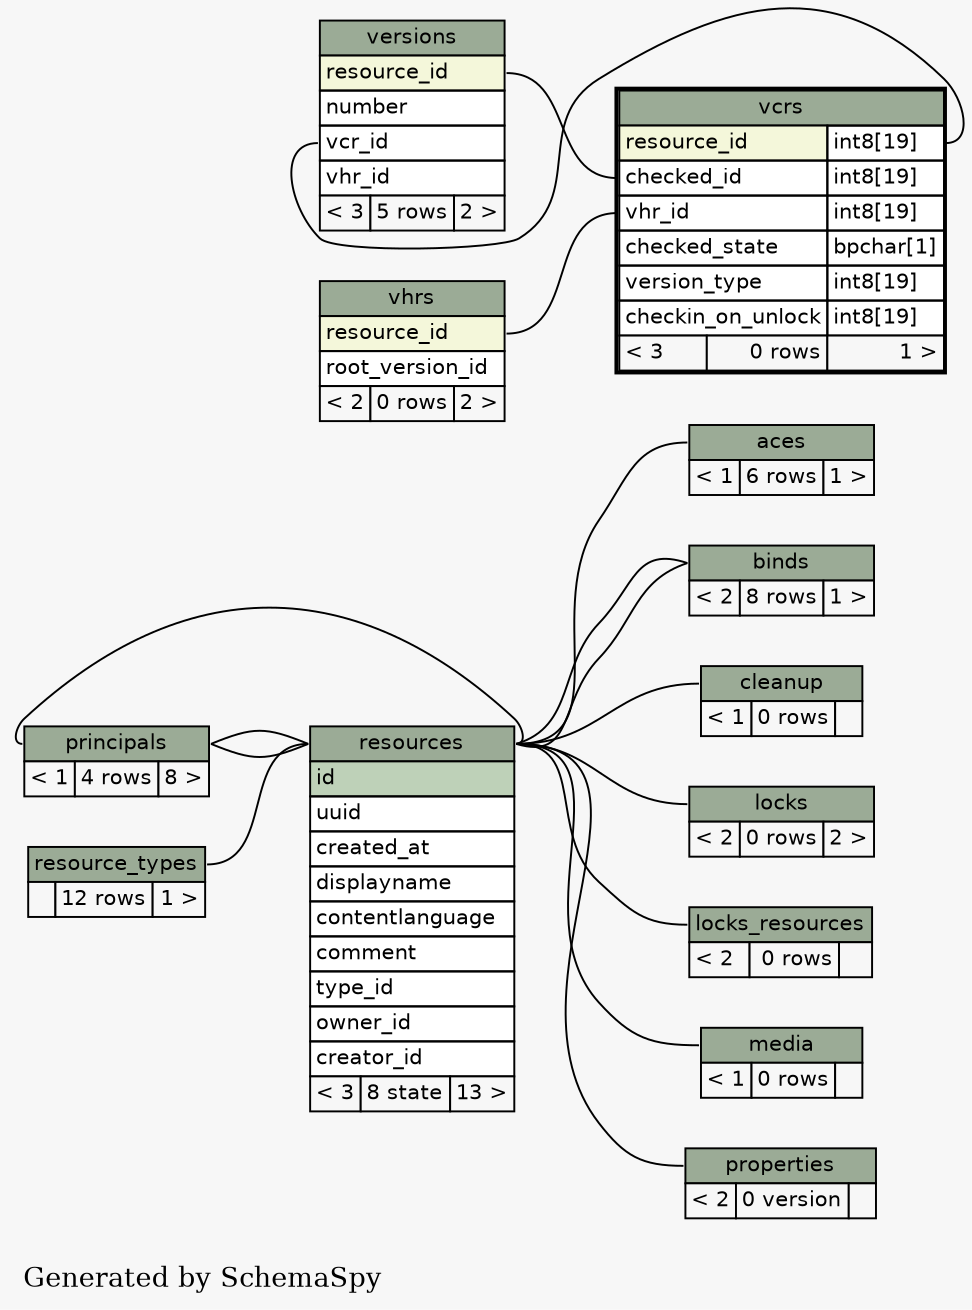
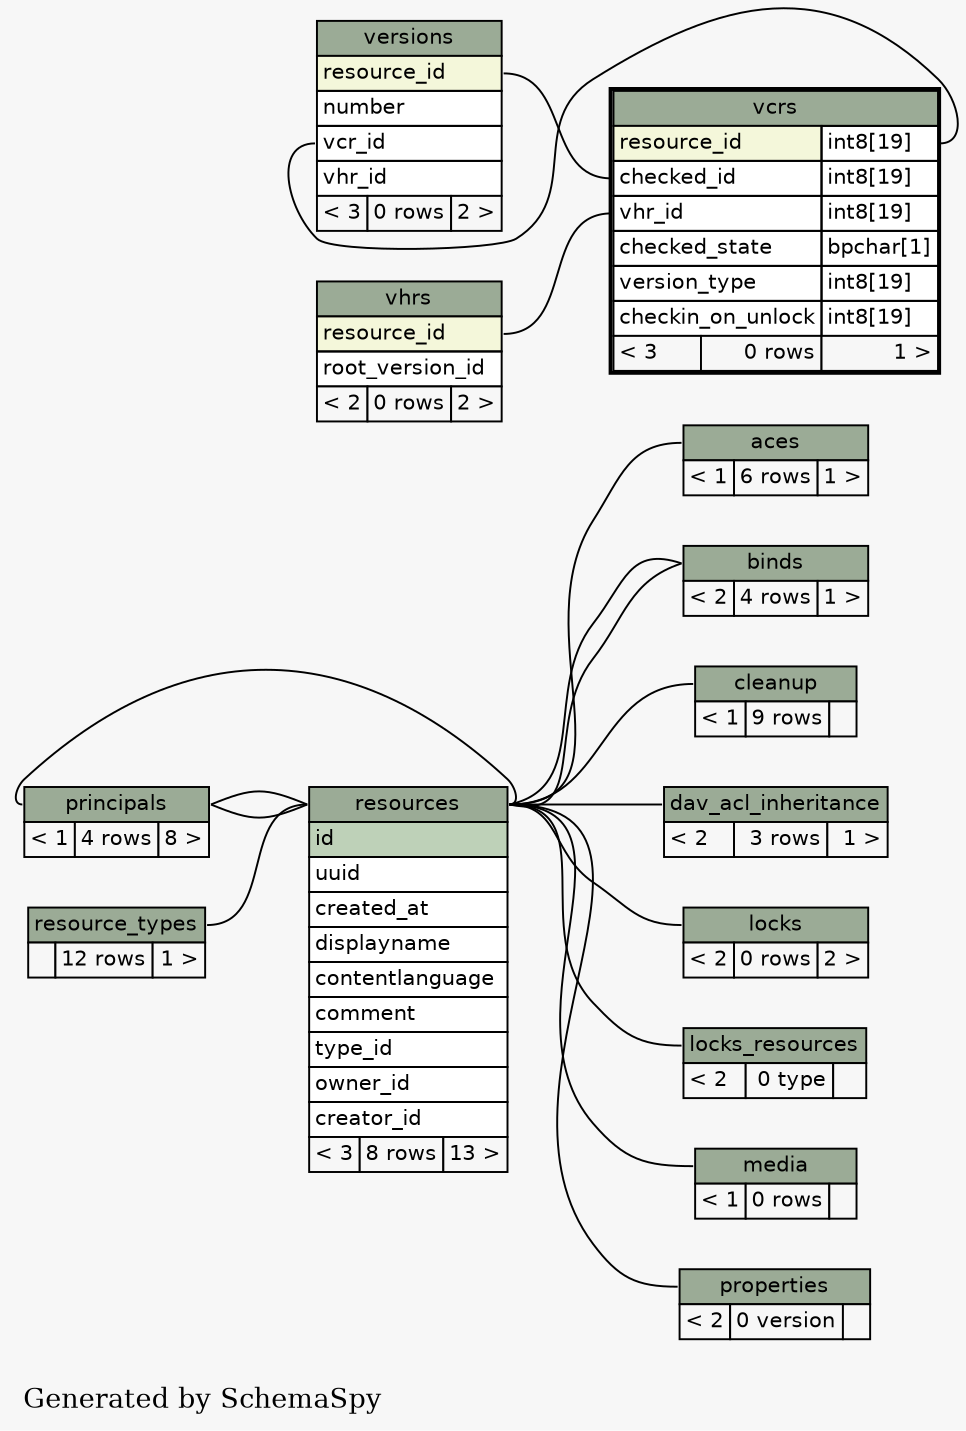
  digraph {
    bgcolor="#f7f7f7"
    label="\nGenerated by SchemaSpy"
    labeljust=l
    rankdir=RL
    node [fontname=Helvetica fontsize=11 shape=plaintext]
    edge [arrowhead=none arrowsize=0.8 arrowtail=crowtee headport="resources.heading:e" tailport="resources.heading:w"]
    n1 [label=<     <TABLE BORDER="0" CELLBORDER="1" CELLSPACING="0" BGCOLOR="#ffffff">       <TR><TD PORT="aces.heading" COLSPAN="3" BGCOLOR="#9bab96" ALIGN="CENTER">aces</TD></TR>       <TR><TD ALIGN="LEFT" BGCOLOR="#f7f7f7">&lt; 1</TD><TD ALIGN="RIGHT" BGCOLOR="#f7f7f7">6 rows</TD><TD ALIGN="RIGHT" BGCOLOR="#f7f7f7">1 &gt;</TD></TR>     </TABLE>>]
-   n2 [label=<     <TABLE BORDER="0" CELLBORDER="1" CELLSPACING="0" BGCOLOR="#ffffff">       <TR><TD PORT="resources.heading" COLSPAN="3" BGCOLOR="#9bab96" ALIGN="CENTER">resources</TD></TR>       <TR><TD PORT="id" COLSPAN="3" BGCOLOR="#bed1b8" ALIGN="LEFT">id</TD></TR>       <TR><TD PORT="uuid" COLSPAN="3" ALIGN="LEFT">uuid</TD></TR>       <TR><TD PORT="created_at" COLSPAN="3" ALIGN="LEFT">created_at</TD></TR>       <TR><TD PORT="displayname" COLSPAN="3" ALIGN="LEFT">displayname</TD></TR>       <TR><TD PORT="contentlanguage" COLSPAN="3" ALIGN="LEFT">contentlanguage</TD></TR>       <TR><TD PORT="comment" COLSPAN="3" ALIGN="LEFT">comment</TD></TR>       <TR><TD PORT="type_id" COLSPAN="3" ALIGN="LEFT">type_id</TD></TR>       <TR><TD PORT="owner_id" COLSPAN="3" ALIGN="LEFT">owner_id</TD></TR>       <TR><TD PORT="creator_id" COLSPAN="3" ALIGN="LEFT">creator_id</TD></TR>       <TR><TD ALIGN="LEFT" BGCOLOR="#f7f7f7">&lt; 3</TD><TD ALIGN="RIGHT" BGCOLOR="#f7f7f7">8 state</TD><TD ALIGN="RIGHT" BGCOLOR="#f7f7f7">13 &gt;</TD></TR>     </TABLE>>]
+   n2 [label=<     <TABLE BORDER="0" CELLBORDER="1" CELLSPACING="0" BGCOLOR="#ffffff">       <TR><TD PORT="resources.heading" COLSPAN="3" BGCOLOR="#9bab96" ALIGN="CENTER">resources</TD></TR>       <TR><TD PORT="id" COLSPAN="3" BGCOLOR="#bed1b8" ALIGN="LEFT">id</TD></TR>       <TR><TD PORT="uuid" COLSPAN="3" ALIGN="LEFT">uuid</TD></TR>       <TR><TD PORT="created_at" COLSPAN="3" ALIGN="LEFT">created_at</TD></TR>       <TR><TD PORT="displayname" COLSPAN="3" ALIGN="LEFT">displayname</TD></TR>       <TR><TD PORT="contentlanguage" COLSPAN="3" ALIGN="LEFT">contentlanguage</TD></TR>       <TR><TD PORT="comment" COLSPAN="3" ALIGN="LEFT">comment</TD></TR>       <TR><TD PORT="type_id" COLSPAN="3" ALIGN="LEFT">type_id</TD></TR>       <TR><TD PORT="owner_id" COLSPAN="3" ALIGN="LEFT">owner_id</TD></TR>       <TR><TD PORT="creator_id" COLSPAN="3" ALIGN="LEFT">creator_id</TD></TR>       <TR><TD ALIGN="LEFT" BGCOLOR="#f7f7f7">&lt; 3</TD><TD ALIGN="RIGHT" BGCOLOR="#f7f7f7">8 rows</TD><TD ALIGN="RIGHT" BGCOLOR="#f7f7f7">13 &gt;</TD></TR>     </TABLE>>]
    n3 [label=<     <TABLE BORDER="0" CELLBORDER="1" CELLSPACING="0" BGCOLOR="#ffffff">       <TR><TD PORT="principals.heading" COLSPAN="3" BGCOLOR="#9bab96" ALIGN="CENTER">principals</TD></TR>       <TR><TD ALIGN="LEFT" BGCOLOR="#f7f7f7">&lt; 1</TD><TD ALIGN="RIGHT" BGCOLOR="#f7f7f7">4 rows</TD><TD ALIGN="RIGHT" BGCOLOR="#f7f7f7">8 &gt;</TD></TR>     </TABLE>>]
    n4 [label=<     <TABLE BORDER="0" CELLBORDER="1" CELLSPACING="0" BGCOLOR="#ffffff">       <TR><TD PORT="resource_types.heading" COLSPAN="3" BGCOLOR="#9bab96" ALIGN="CENTER">resource_types</TD></TR>       <TR><TD ALIGN="LEFT" BGCOLOR="#f7f7f7">  </TD><TD ALIGN="RIGHT" BGCOLOR="#f7f7f7">12 rows</TD><TD ALIGN="RIGHT" BGCOLOR="#f7f7f7">1 &gt;</TD></TR>     </TABLE>>]
-   n5 [label=<     <TABLE BORDER="0" CELLBORDER="1" CELLSPACING="0" BGCOLOR="#ffffff">       <TR><TD PORT="binds.heading" COLSPAN="3" BGCOLOR="#9bab96" ALIGN="CENTER">binds</TD></TR>       <TR><TD ALIGN="LEFT" BGCOLOR="#f7f7f7">&lt; 2</TD><TD ALIGN="RIGHT" BGCOLOR="#f7f7f7">8 rows</TD><TD ALIGN="RIGHT" BGCOLOR="#f7f7f7">1 &gt;</TD></TR>     </TABLE>>]
-   n6 [label=<     <TABLE BORDER="0" CELLBORDER="1" CELLSPACING="0" BGCOLOR="#ffffff">       <TR><TD PORT="cleanup.heading" COLSPAN="3" BGCOLOR="#9bab96" ALIGN="CENTER">cleanup</TD></TR>       <TR><TD ALIGN="LEFT" BGCOLOR="#f7f7f7">&lt; 1</TD><TD ALIGN="RIGHT" BGCOLOR="#f7f7f7">0 rows</TD><TD ALIGN="RIGHT" BGCOLOR="#f7f7f7">  </TD></TR>     </TABLE>>]
+   n5 [label=<     <TABLE BORDER="0" CELLBORDER="1" CELLSPACING="0" BGCOLOR="#ffffff">       <TR><TD PORT="binds.heading" COLSPAN="3" BGCOLOR="#9bab96" ALIGN="CENTER">binds</TD></TR>       <TR><TD ALIGN="LEFT" BGCOLOR="#f7f7f7">&lt; 2</TD><TD ALIGN="RIGHT" BGCOLOR="#f7f7f7">4 rows</TD><TD ALIGN="RIGHT" BGCOLOR="#f7f7f7">1 &gt;</TD></TR>     </TABLE>>]
+   n6 [label=<     <TABLE BORDER="0" CELLBORDER="1" CELLSPACING="0" BGCOLOR="#ffffff">       <TR><TD PORT="cleanup.heading" COLSPAN="3" BGCOLOR="#9bab96" ALIGN="CENTER">cleanup</TD></TR>       <TR><TD ALIGN="LEFT" BGCOLOR="#f7f7f7">&lt; 1</TD><TD ALIGN="RIGHT" BGCOLOR="#f7f7f7">9 rows</TD><TD ALIGN="RIGHT" BGCOLOR="#f7f7f7">  </TD></TR>     </TABLE>>]
+   n7 [label=<     <TABLE BORDER="0" CELLBORDER="1" CELLSPACING="0" BGCOLOR="#ffffff">       <TR><TD PORT="dav_acl_inheritance.heading" COLSPAN="3" BGCOLOR="#9bab96" ALIGN="CENTER">dav_acl_inheritance</TD></TR>       <TR><TD ALIGN="LEFT" BGCOLOR="#f7f7f7">&lt; 2</TD><TD ALIGN="RIGHT" BGCOLOR="#f7f7f7">3 rows</TD><TD ALIGN="RIGHT" BGCOLOR="#f7f7f7">1 &gt;</TD></TR>     </TABLE>>]
    n8 [label=<     <TABLE BORDER="0" CELLBORDER="1" CELLSPACING="0" BGCOLOR="#ffffff">       <TR><TD PORT="locks.heading" COLSPAN="3" BGCOLOR="#9bab96" ALIGN="CENTER">locks</TD></TR>       <TR><TD ALIGN="LEFT" BGCOLOR="#f7f7f7">&lt; 2</TD><TD ALIGN="RIGHT" BGCOLOR="#f7f7f7">0 rows</TD><TD ALIGN="RIGHT" BGCOLOR="#f7f7f7">2 &gt;</TD></TR>     </TABLE>>]
-   n9 [label=<     <TABLE BORDER="0" CELLBORDER="1" CELLSPACING="0" BGCOLOR="#ffffff">       <TR><TD PORT="locks_resources.heading" COLSPAN="3" BGCOLOR="#9bab96" ALIGN="CENTER">locks_resources</TD></TR>       <TR><TD ALIGN="LEFT" BGCOLOR="#f7f7f7">&lt; 2</TD><TD ALIGN="RIGHT" BGCOLOR="#f7f7f7">0 rows</TD><TD ALIGN="RIGHT" BGCOLOR="#f7f7f7">  </TD></TR>     </TABLE>>]
+   n9 [label=<     <TABLE BORDER="0" CELLBORDER="1" CELLSPACING="0" BGCOLOR="#ffffff">       <TR><TD PORT="locks_resources.heading" COLSPAN="3" BGCOLOR="#9bab96" ALIGN="CENTER">locks_resources</TD></TR>       <TR><TD ALIGN="LEFT" BGCOLOR="#f7f7f7">&lt; 2</TD><TD ALIGN="RIGHT" BGCOLOR="#f7f7f7">0 type</TD><TD ALIGN="RIGHT" BGCOLOR="#f7f7f7">  </TD></TR>     </TABLE>>]
    n10 [label=<     <TABLE BORDER="0" CELLBORDER="1" CELLSPACING="0" BGCOLOR="#ffffff">       <TR><TD PORT="media.heading" COLSPAN="3" BGCOLOR="#9bab96" ALIGN="CENTER">media</TD></TR>       <TR><TD ALIGN="LEFT" BGCOLOR="#f7f7f7">&lt; 1</TD><TD ALIGN="RIGHT" BGCOLOR="#f7f7f7">0 rows</TD><TD ALIGN="RIGHT" BGCOLOR="#f7f7f7">  </TD></TR>     </TABLE>>]
    n11 [label=<     <TABLE BORDER="0" CELLBORDER="1" CELLSPACING="0" BGCOLOR="#ffffff">       <TR><TD PORT="properties.heading" COLSPAN="3" BGCOLOR="#9bab96" ALIGN="CENTER">properties</TD></TR>       <TR><TD ALIGN="LEFT" BGCOLOR="#f7f7f7">&lt; 2</TD><TD ALIGN="RIGHT" BGCOLOR="#f7f7f7">0 version</TD><TD ALIGN="RIGHT" BGCOLOR="#f7f7f7">  </TD></TR>     </TABLE>>]
    n12 [label=<     <TABLE BORDER="2" CELLBORDER="1" CELLSPACING="0" BGCOLOR="#ffffff">       <TR><TD PORT="vcrs.heading" COLSPAN="3" BGCOLOR="#9bab96" ALIGN="CENTER">vcrs</TD></TR>       <TR><TD PORT="resource_id" COLSPAN="2" BGCOLOR="#f4f7da" ALIGN="LEFT">resource_id</TD><TD PORT="resource_id.type" ALIGN="LEFT">int8[19]</TD></TR>       <TR><TD PORT="checked_id" COLSPAN="2" ALIGN="LEFT">checked_id</TD><TD PORT="checked_id.type" ALIGN="LEFT">int8[19]</TD></TR>       <TR><TD PORT="vhr_id" COLSPAN="2" ALIGN="LEFT">vhr_id</TD><TD PORT="vhr_id.type" ALIGN="LEFT">int8[19]</TD></TR>       <TR><TD PORT="checked_state" COLSPAN="2" ALIGN="LEFT">checked_state</TD><TD PORT="checked_state.type" ALIGN="LEFT">bpchar[1]</TD></TR>       <TR><TD PORT="version_type" COLSPAN="2" ALIGN="LEFT">version_type</TD><TD PORT="version_type.type" ALIGN="LEFT">int8[19]</TD></TR>       <TR><TD PORT="checkin_on_unlock" COLSPAN="2" ALIGN="LEFT">checkin_on_unlock</TD><TD PORT="checkin_on_unlock.type" ALIGN="LEFT">int8[19]</TD></TR>       <TR><TD ALIGN="LEFT" BGCOLOR="#f7f7f7">&lt; 3</TD><TD ALIGN="RIGHT" BGCOLOR="#f7f7f7">0 rows</TD><TD ALIGN="RIGHT" BGCOLOR="#f7f7f7">1 &gt;</TD></TR>     </TABLE>>]
-   n13 [label=<     <TABLE BORDER="0" CELLBORDER="1" CELLSPACING="0" BGCOLOR="#ffffff">       <TR><TD PORT="versions.heading" COLSPAN="3" BGCOLOR="#9bab96" ALIGN="CENTER">versions</TD></TR>       <TR><TD PORT="resource_id" COLSPAN="3" BGCOLOR="#f4f7da" ALIGN="LEFT">resource_id</TD></TR>       <TR><TD PORT="number" COLSPAN="3" ALIGN="LEFT">number</TD></TR>       <TR><TD PORT="vcr_id" COLSPAN="3" ALIGN="LEFT">vcr_id</TD></TR>       <TR><TD PORT="vhr_id" COLSPAN="3" ALIGN="LEFT">vhr_id</TD></TR>       <TR><TD ALIGN="LEFT" BGCOLOR="#f7f7f7">&lt; 3</TD><TD ALIGN="RIGHT" BGCOLOR="#f7f7f7">5 rows</TD><TD ALIGN="RIGHT" BGCOLOR="#f7f7f7">2 &gt;</TD></TR>     </TABLE>>]
+   n13 [label=<     <TABLE BORDER="0" CELLBORDER="1" CELLSPACING="0" BGCOLOR="#ffffff">       <TR><TD PORT="versions.heading" COLSPAN="3" BGCOLOR="#9bab96" ALIGN="CENTER">versions</TD></TR>       <TR><TD PORT="resource_id" COLSPAN="3" BGCOLOR="#f4f7da" ALIGN="LEFT">resource_id</TD></TR>       <TR><TD PORT="number" COLSPAN="3" ALIGN="LEFT">number</TD></TR>       <TR><TD PORT="vcr_id" COLSPAN="3" ALIGN="LEFT">vcr_id</TD></TR>       <TR><TD PORT="vhr_id" COLSPAN="3" ALIGN="LEFT">vhr_id</TD></TR>       <TR><TD ALIGN="LEFT" BGCOLOR="#f7f7f7">&lt; 3</TD><TD ALIGN="RIGHT" BGCOLOR="#f7f7f7">0 rows</TD><TD ALIGN="RIGHT" BGCOLOR="#f7f7f7">2 &gt;</TD></TR>     </TABLE>>]
    n14 [label=<     <TABLE BORDER="0" CELLBORDER="1" CELLSPACING="0" BGCOLOR="#ffffff">       <TR><TD PORT="vhrs.heading" COLSPAN="3" BGCOLOR="#9bab96" ALIGN="CENTER">vhrs</TD></TR>       <TR><TD PORT="resource_id" COLSPAN="3" BGCOLOR="#f4f7da" ALIGN="LEFT">resource_id</TD></TR>       <TR><TD PORT="root_version_id" COLSPAN="3" ALIGN="LEFT">root_version_id</TD></TR>       <TR><TD ALIGN="LEFT" BGCOLOR="#f7f7f7">&lt; 2</TD><TD ALIGN="RIGHT" BGCOLOR="#f7f7f7">0 rows</TD><TD ALIGN="RIGHT" BGCOLOR="#f7f7f7">2 &gt;</TD></TR>     </TABLE>>]
    n1 -> n2 [tailport="aces.heading:w"]
    n2 -> n3 [headport="principals.heading:e"]
    n2 -> n3 [headport="principals.heading:e"]
    n2 -> n4 [headport="resource_types.heading:e"]
    n3 -> n2 [arrowtail=tee tailport="principals.heading:w"]
    n5 -> n2 [tailport="binds.heading:w"]
    n5 -> n2 [tailport="binds.heading:w"]
    n6 -> n2 [tailport="cleanup.heading:w"]
+   n7 -> n2 [arrowtail=tee tailport="dav_acl_inheritance.heading:w"]
    n8 -> n2 [tailport="locks.heading:w"]
    n9 -> n2 [tailport="locks_resources.heading:w"]
    n10 -> n2 [tailport="media.heading:w"]
    n11 -> n2 [tailport="properties.heading:w"]
    n12 -> n13 [headport="resource_id:e" tailport="checked_id:w"]
    n12 -> n14 [headport="resource_id:e" tailport="vhr_id:w"]
    n13 -> n12 [arrowtail=crowodot headport="resource_id.type:e" tailport="vcr_id:w"]
  }
